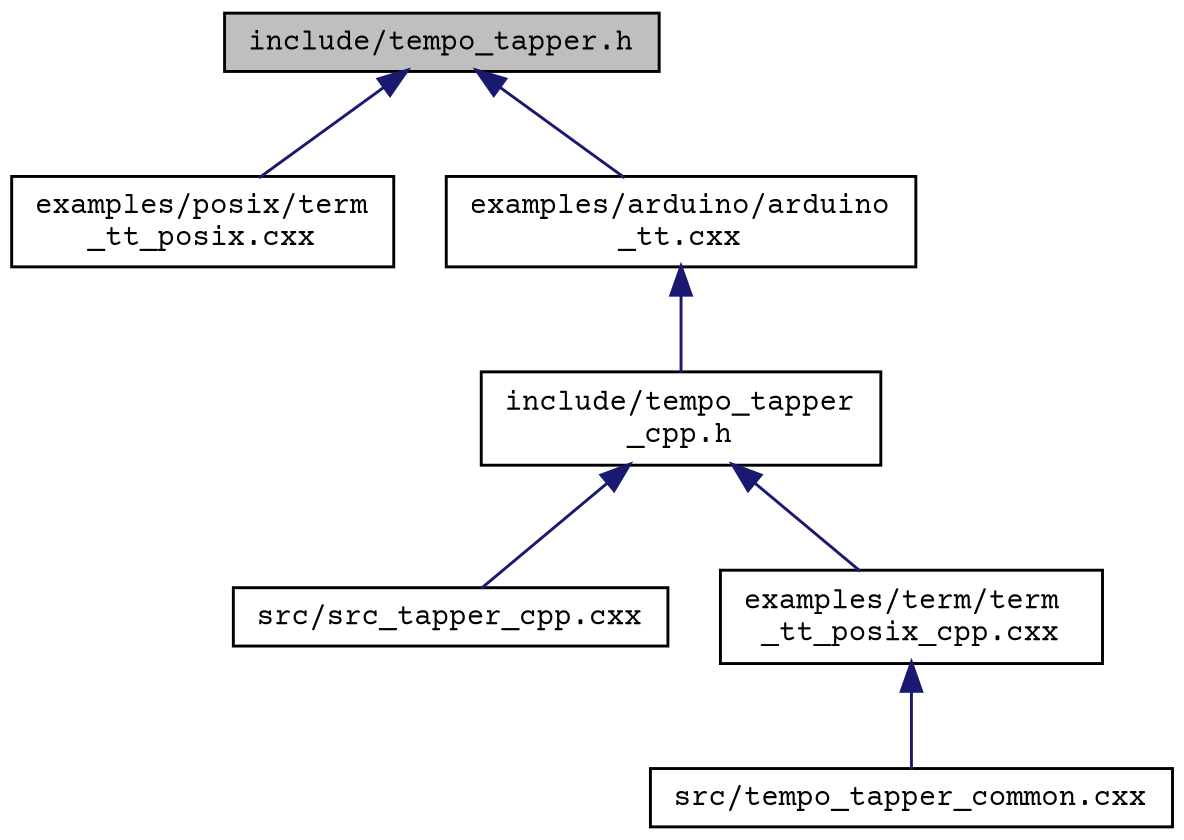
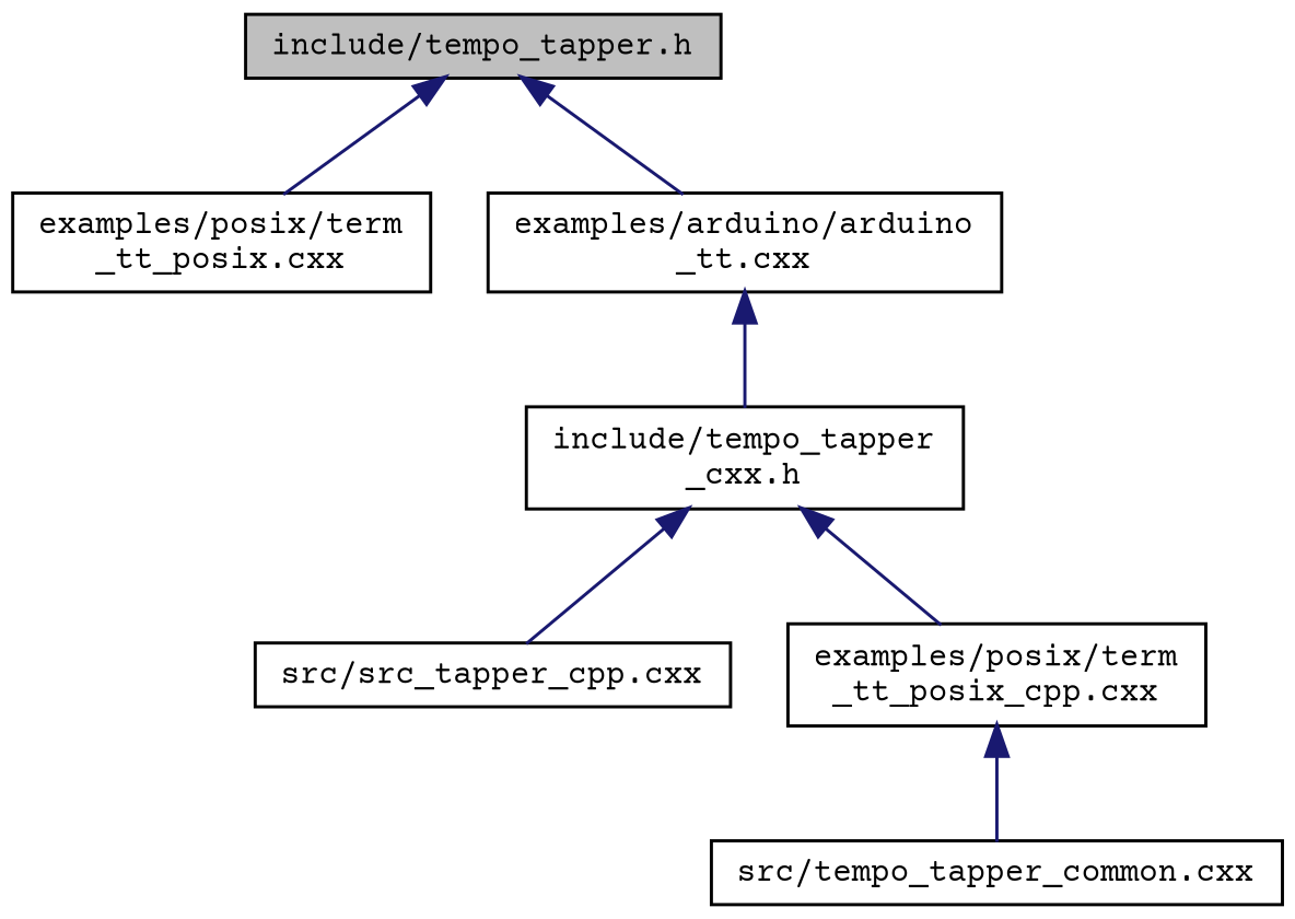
  digraph {
    fontname="Courier Prime"
    node [color=black fillcolor=white fontname="Courier Prime" fontsize=10 shape=record style=filled]
    edge [color=midnightblue dir=back fontname="Courier Prime" fontsize=10 labelfontname=Helvetica labelfontsize=10 style=solid]
    n1 [fillcolor=grey75 fontcolor=black height=0.2 label="include/tempo_tapper.h" width=0.4]
    n2 [height=0.2 label="examples/posix/term\l_tt_posix.cxx" width=0.4]
    n3 [height=0.2 label="examples/arduino/arduino\l_tt.cxx" width=0.4]
    n4 [height=0.2 label="src/tempo_tapper_common.cxx" width=0.4]
-   n5 [height=0.2 label="include/tempo_tapper\l_cpp.h" width=0.4]
+   n5 [height=0.2 label="include/tempo_tapper\l_cxx.h" width=0.4]
    n6 [height=0.2 label="src/src_tapper_cpp.cxx" width=0.4]
-   n7 [height=0.2 label="examples/term/term\l_tt_posix_cpp.cxx" width=0.4]
+   n7 [height=0.2 label="examples/posix/term\l_tt_posix_cpp.cxx" width=0.4]
    n1 -> n2
    n1 -> n3
    n3 -> n5
    n5 -> n6
    n5 -> n7
    n7 -> n4
  }
